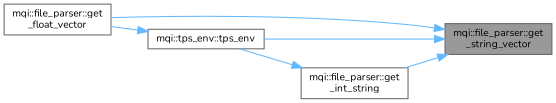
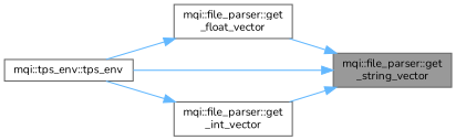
  digraph {
    rankdir=RL
    fontname=Nunito
    node [color=grey40 fillcolor=white fontname=Nunito fontsize=10 shape=box style=filled]
    edge [color=steelblue1 dir=back fontname=Nunito fontsize=10 labelfontname=Helvetica labelfontsize=10 style=solid]
    n1 [color=gray40 fillcolor=grey60 fontcolor=black height=0.2 label="mqi::file_parser::get\l_string_vector" width=0.4]
    n2 [height=0.2 label="mqi::file_parser::get\l_float_vector" width=0.4]
    n3 [height=0.2 label="mqi::tps_env::tps_env" width=0.4]
-   n4 [height=0.2 label="mqi::file_parser::get\l_int_string" width=0.4]
+   n4 [height=0.2 label="mqi::file_parser::get\l_int_vector" width=0.4]
    n1 -> n2
    n1 -> n3
    n1 -> n4
-   n3 -> n2
+   n2 -> n3
    n4 -> n3
  }
